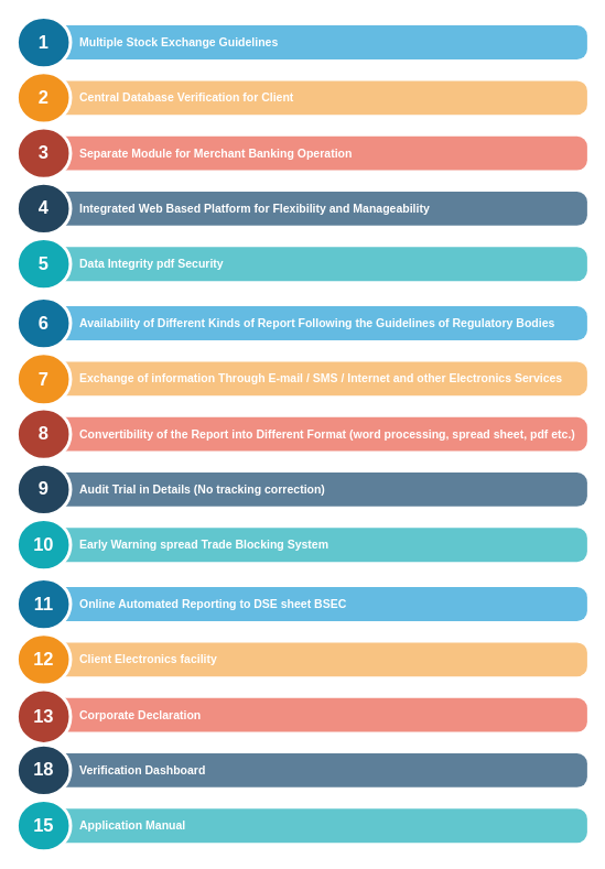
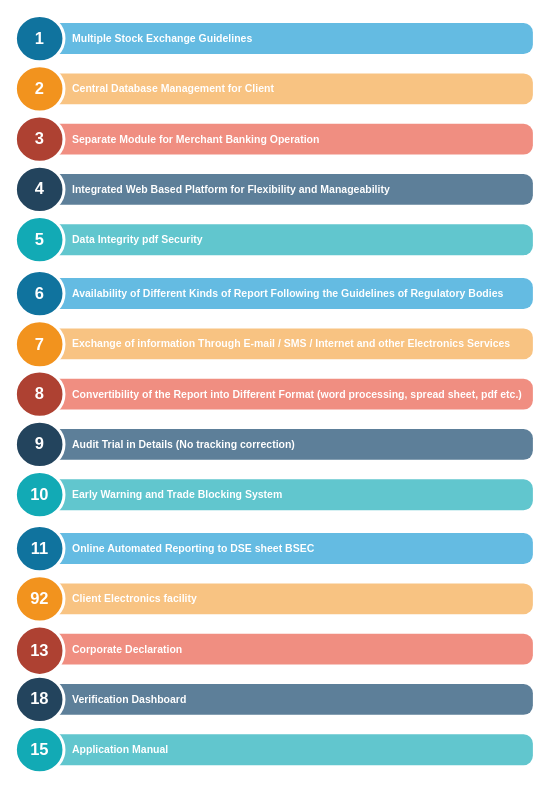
  <mxCell id="0" />
  <mxCell id="1" parent="0" />
  <mxCell id="2" value="" style="group" vertex="1" connectable="0" parent="1"><mxGeometry x="20" y="700" width="690" height="330" as="geometry" /></mxCell>
  <mxCell id="3" value="Online Automated Reporting to DSE sheet BSEC" style="shape=rect;rounded=1;whiteSpace=wrap;html=1;shadow=0;strokeColor=none;fillColor=#64BBE2;arcSize=30;fontSize=14;spacingLeft=42;fontStyle=1;fontColor=#FFFFFF;align=left;" vertex="1" parent="2"><mxGeometry x="32.4" y="10.31" width="657.6" height="41.25" as="geometry" /></mxCell>
  <mxCell id="4" value="11" style="shape=ellipse;perimeter=ellipsePerimeter;fontSize=22;fontStyle=1;shadow=0;strokeColor=#ffffff;fillColor=#10739E;strokeWidth=4;fontColor=#ffffff;align=center;whiteSpace=wrap;html=1;" vertex="1" parent="2"><mxGeometry width="64.8" height="61.875" as="geometry" /></mxCell>
  <mxCell id="5" value="Client Electronics facility" style="shape=rect;rounded=1;whiteSpace=wrap;html=1;shadow=0;strokeColor=none;fillColor=#F8C382;arcSize=30;fontSize=14;spacingLeft=42;fontStyle=1;fontColor=#FFFFFF;align=left;" vertex="1" parent="2"><mxGeometry x="32.4" y="77.34" width="657.6" height="41.25" as="geometry" /></mxCell>
- <mxCell id="6" value="12" style="shape=ellipse;perimeter=ellipsePerimeter;fontSize=22;fontStyle=1;shadow=0;strokeColor=#ffffff;fillColor=#F2931E;strokeWidth=4;fontColor=#ffffff;align=center;whiteSpace=wrap;html=1;" vertex="1" parent="2"><mxGeometry y="67.031" width="64.8" height="61.875" as="geometry" /></mxCell>
+ <mxCell id="6" value="92" style="shape=ellipse;perimeter=ellipsePerimeter;fontSize=22;fontStyle=1;shadow=0;strokeColor=#ffffff;fillColor=#F2931E;strokeWidth=4;fontColor=#ffffff;align=center;whiteSpace=wrap;html=1;" vertex="1" parent="2"><mxGeometry y="67.031" width="64.8" height="61.875" as="geometry" /></mxCell>
  <mxCell id="7" value="Corporate Declaration" style="shape=rect;rounded=1;whiteSpace=wrap;html=1;shadow=0;strokeColor=none;fillColor=#F08E81;arcSize=30;fontSize=14;spacingLeft=42;fontStyle=1;fontColor=#FFFFFF;align=left;" vertex="1" parent="2"><mxGeometry x="32.4" y="144.38" width="657.6" height="41.25" as="geometry" /></mxCell>
  <mxCell id="8" value="13" style="shape=ellipse;perimeter=ellipsePerimeter;fontSize=22;fontStyle=1;shadow=0;strokeColor=#ffffff;fillColor=#AE4132;strokeWidth=4;fontColor=#ffffff;align=center;whiteSpace=wrap;html=1;" vertex="1" parent="2"><mxGeometry y="134.06" width="64.8" height="65.94" as="geometry" /></mxCell>
  <mxCell id="9" value="Verification Dashboard" style="shape=rect;rounded=1;whiteSpace=wrap;html=1;shadow=0;strokeColor=none;fillColor=#5D7F99;arcSize=30;fontSize=14;spacingLeft=42;fontStyle=1;fontColor=#FFFFFF;align=left;" vertex="1" parent="2"><mxGeometry x="32.4" y="211.41" width="657.6" height="41.25" as="geometry" /></mxCell>
  <mxCell id="10" value="18" style="shape=ellipse;perimeter=ellipsePerimeter;fontSize=22;fontStyle=1;shadow=0;strokeColor=#ffffff;fillColor=#23445D;strokeWidth=4;fontColor=#ffffff;align=center;whiteSpace=wrap;html=1;" vertex="1" parent="2"><mxGeometry y="201.094" width="64.8" height="61.875" as="geometry" /></mxCell>
  <mxCell id="11" value="Application Manual" style="shape=rect;rounded=1;whiteSpace=wrap;html=1;shadow=0;strokeColor=none;fillColor=#61C6CE;arcSize=30;fontSize=14;spacingLeft=42;fontStyle=1;fontColor=#FFFFFF;align=left;" vertex="1" parent="2"><mxGeometry x="32.4" y="278.44" width="657.6" height="41.25" as="geometry" /></mxCell>
  <mxCell id="12" value="15" style="shape=ellipse;perimeter=ellipsePerimeter;fontSize=22;fontStyle=1;shadow=0;strokeColor=#ffffff;fillColor=#12AAB5;strokeWidth=4;fontColor=#ffffff;align=center;whiteSpace=wrap;html=1;" vertex="1" parent="2"><mxGeometry y="268.125" width="64.8" height="61.875" as="geometry" /></mxCell>
  <mxCell id="13" value="" style="group" vertex="1" connectable="0" parent="1"><mxGeometry x="20" y="20" width="690" height="330" as="geometry" /></mxCell>
  <mxCell id="14" value="Multiple Stock Exchange Guidelines" style="shape=rect;rounded=1;whiteSpace=wrap;html=1;shadow=0;strokeColor=none;fillColor=#64BBE2;arcSize=30;fontSize=14;spacingLeft=42;fontStyle=1;fontColor=#FFFFFF;align=left;" vertex="1" parent="13"><mxGeometry x="32.4" y="10.31" width="657.6" height="41.25" as="geometry" /></mxCell>
  <mxCell id="15" value="1" style="shape=ellipse;perimeter=ellipsePerimeter;fontSize=22;fontStyle=1;shadow=0;strokeColor=#ffffff;fillColor=#10739E;strokeWidth=4;fontColor=#ffffff;align=center;whiteSpace=wrap;html=1;" vertex="1" parent="13"><mxGeometry width="64.8" height="61.875" as="geometry" /></mxCell>
- <mxCell id="16" value="Central Database Verification for Client" style="shape=rect;rounded=1;whiteSpace=wrap;html=1;shadow=0;strokeColor=none;fillColor=#F8C382;arcSize=30;fontSize=14;spacingLeft=42;fontStyle=1;fontColor=#FFFFFF;align=left;" vertex="1" parent="13"><mxGeometry x="32.4" y="77.34" width="657.6" height="41.25" as="geometry" /></mxCell>
+ <mxCell id="16" value="Central Database Management for Client" style="shape=rect;rounded=1;whiteSpace=wrap;html=1;shadow=0;strokeColor=none;fillColor=#F8C382;arcSize=30;fontSize=14;spacingLeft=42;fontStyle=1;fontColor=#FFFFFF;align=left;" vertex="1" parent="13"><mxGeometry x="32.4" y="77.34" width="657.6" height="41.25" as="geometry" /></mxCell>
  <mxCell id="17" value="2" style="shape=ellipse;perimeter=ellipsePerimeter;fontSize=22;fontStyle=1;shadow=0;strokeColor=#ffffff;fillColor=#F2931E;strokeWidth=4;fontColor=#ffffff;align=center;whiteSpace=wrap;html=1;" vertex="1" parent="13"><mxGeometry y="67.031" width="64.8" height="61.875" as="geometry" /></mxCell>
  <mxCell id="18" value="Separate Module for Merchant Banking Operation" style="shape=rect;rounded=1;whiteSpace=wrap;html=1;shadow=0;strokeColor=none;fillColor=#F08E81;arcSize=30;fontSize=14;spacingLeft=42;fontStyle=1;fontColor=#FFFFFF;align=left;" vertex="1" parent="13"><mxGeometry x="32.4" y="144.38" width="657.6" height="41.25" as="geometry" /></mxCell>
  <mxCell id="19" value="3" style="shape=ellipse;perimeter=ellipsePerimeter;fontSize=22;fontStyle=1;shadow=0;strokeColor=#ffffff;fillColor=#AE4132;strokeWidth=4;fontColor=#ffffff;align=center;whiteSpace=wrap;html=1;" vertex="1" parent="13"><mxGeometry y="134.062" width="64.8" height="61.875" as="geometry" /></mxCell>
  <mxCell id="20" value="Integrated Web Based Platform for Flexibility and Manageability" style="shape=rect;rounded=1;whiteSpace=wrap;html=1;shadow=0;strokeColor=none;fillColor=#5D7F99;arcSize=30;fontSize=14;spacingLeft=42;fontStyle=1;fontColor=#FFFFFF;align=left;" vertex="1" parent="13"><mxGeometry x="32.4" y="211.41" width="657.6" height="41.25" as="geometry" /></mxCell>
  <mxCell id="21" value="4" style="shape=ellipse;perimeter=ellipsePerimeter;fontSize=22;fontStyle=1;shadow=0;strokeColor=#ffffff;fillColor=#23445D;strokeWidth=4;fontColor=#ffffff;align=center;whiteSpace=wrap;html=1;" vertex="1" parent="13"><mxGeometry y="201.094" width="64.8" height="61.875" as="geometry" /></mxCell>
  <mxCell id="22" value="Data Integrity pdf Security" style="shape=rect;rounded=1;whiteSpace=wrap;html=1;shadow=0;strokeColor=none;fillColor=#61C6CE;arcSize=30;fontSize=14;spacingLeft=42;fontStyle=1;fontColor=#FFFFFF;align=left;" vertex="1" parent="13"><mxGeometry x="32.4" y="278.44" width="657.6" height="41.25" as="geometry" /></mxCell>
  <mxCell id="23" value="5" style="shape=ellipse;perimeter=ellipsePerimeter;fontSize=22;fontStyle=1;shadow=0;strokeColor=#ffffff;fillColor=#12AAB5;strokeWidth=4;fontColor=#ffffff;align=center;whiteSpace=wrap;html=1;" vertex="1" parent="13"><mxGeometry y="268.125" width="64.8" height="61.875" as="geometry" /></mxCell>
  <mxCell id="24" value="" style="group" vertex="1" connectable="0" parent="1"><mxGeometry x="20" y="360" width="690" height="330" as="geometry" /></mxCell>
  <mxCell id="25" value="Availability of Different Kinds of Report Following the Guidelines of Regulatory Bodies" style="shape=rect;rounded=1;whiteSpace=wrap;html=1;shadow=0;strokeColor=none;fillColor=#64BBE2;arcSize=30;fontSize=14;spacingLeft=42;fontStyle=1;fontColor=#FFFFFF;align=left;" vertex="1" parent="24"><mxGeometry x="32.4" y="10.31" width="657.6" height="41.25" as="geometry" /></mxCell>
  <mxCell id="26" value="6" style="shape=ellipse;perimeter=ellipsePerimeter;fontSize=22;fontStyle=1;shadow=0;strokeColor=#ffffff;fillColor=#10739E;strokeWidth=4;fontColor=#ffffff;align=center;whiteSpace=wrap;html=1;" vertex="1" parent="24"><mxGeometry width="64.8" height="61.875" as="geometry" /></mxCell>
  <mxCell id="27" value="Exchange of information Through E-mail / SMS / Internet and other Electronics Services" style="shape=rect;rounded=1;whiteSpace=wrap;html=1;shadow=0;strokeColor=none;fillColor=#F8C382;arcSize=30;fontSize=14;spacingLeft=42;fontStyle=1;fontColor=#FFFFFF;align=left;" vertex="1" parent="24"><mxGeometry x="32.4" y="77.34" width="657.6" height="41.25" as="geometry" /></mxCell>
  <mxCell id="28" value="7" style="shape=ellipse;perimeter=ellipsePerimeter;fontSize=22;fontStyle=1;shadow=0;strokeColor=#ffffff;fillColor=#F2931E;strokeWidth=4;fontColor=#ffffff;align=center;whiteSpace=wrap;html=1;" vertex="1" parent="24"><mxGeometry y="67.03" width="64.8" height="62.97" as="geometry" /></mxCell>
  <mxCell id="29" value="Convertibility of the Report into Different Format (word processing, spread sheet, pdf etc.)" style="shape=rect;rounded=1;whiteSpace=wrap;html=1;shadow=0;strokeColor=none;fillColor=#F08E81;arcSize=30;fontSize=14;spacingLeft=42;fontStyle=1;fontColor=#FFFFFF;align=left;" vertex="1" parent="24"><mxGeometry x="32.4" y="144.38" width="657.6" height="41.25" as="geometry" /></mxCell>
  <mxCell id="30" value="8" style="shape=ellipse;perimeter=ellipsePerimeter;fontSize=22;fontStyle=1;shadow=0;strokeColor=#ffffff;fillColor=#AE4132;strokeWidth=4;fontColor=#ffffff;align=center;whiteSpace=wrap;html=1;" vertex="1" parent="24"><mxGeometry y="134.062" width="64.8" height="61.875" as="geometry" /></mxCell>
  <mxCell id="31" value="Audit Trial in Details (No tracking correction)" style="shape=rect;rounded=1;whiteSpace=wrap;html=1;shadow=0;strokeColor=none;fillColor=#5D7F99;arcSize=30;fontSize=14;spacingLeft=42;fontStyle=1;fontColor=#FFFFFF;align=left;" vertex="1" parent="24"><mxGeometry x="32.4" y="211.41" width="657.6" height="41.25" as="geometry" /></mxCell>
  <mxCell id="32" value="9" style="shape=ellipse;perimeter=ellipsePerimeter;fontSize=22;fontStyle=1;shadow=0;strokeColor=#ffffff;fillColor=#23445D;strokeWidth=4;fontColor=#ffffff;align=center;whiteSpace=wrap;html=1;" vertex="1" parent="24"><mxGeometry y="201.094" width="64.8" height="61.875" as="geometry" /></mxCell>
- <mxCell id="33" value="Early Warning spread Trade Blocking System" style="shape=rect;rounded=1;whiteSpace=wrap;html=1;shadow=0;strokeColor=none;fillColor=#61C6CE;arcSize=30;fontSize=14;spacingLeft=42;fontStyle=1;fontColor=#FFFFFF;align=left;" vertex="1" parent="24"><mxGeometry x="32.4" y="278.44" width="657.6" height="41.25" as="geometry" /></mxCell>
+ <mxCell id="33" value="Early Warning and Trade Blocking System" style="shape=rect;rounded=1;whiteSpace=wrap;html=1;shadow=0;strokeColor=none;fillColor=#61C6CE;arcSize=30;fontSize=14;spacingLeft=42;fontStyle=1;fontColor=#FFFFFF;align=left;" vertex="1" parent="24"><mxGeometry x="32.4" y="278.44" width="657.6" height="41.25" as="geometry" /></mxCell>
  <mxCell id="34" value="10" style="shape=ellipse;perimeter=ellipsePerimeter;fontSize=22;fontStyle=1;shadow=0;strokeColor=#ffffff;fillColor=#12AAB5;strokeWidth=4;fontColor=#ffffff;align=center;whiteSpace=wrap;html=1;" vertex="1" parent="24"><mxGeometry y="268.125" width="64.8" height="61.875" as="geometry" /></mxCell>
